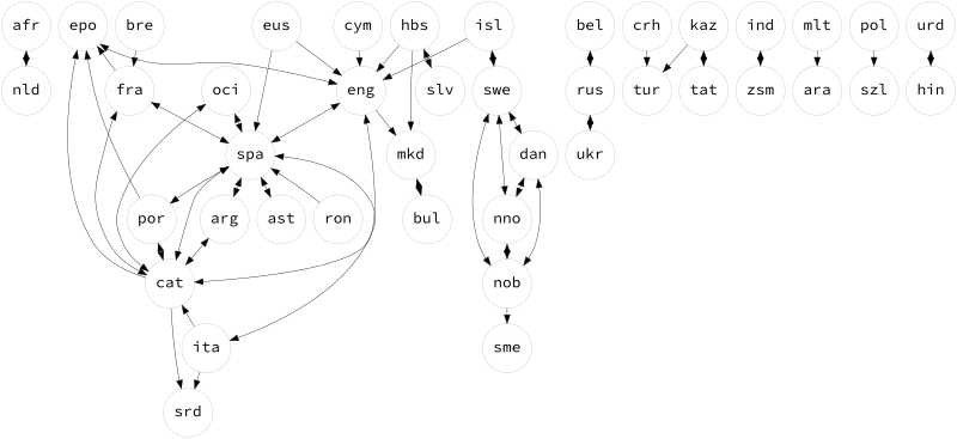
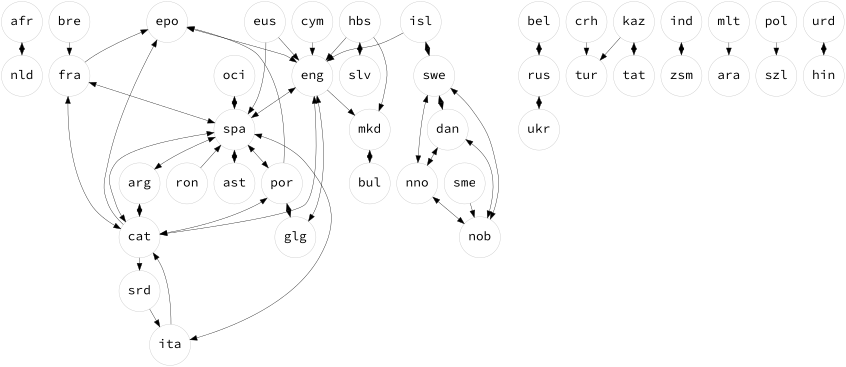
  digraph {
    fontname="Source Code Pro"
    node [color=gray fontname="Source Code Pro" fontsize=36 shape=circle]
    edge [arrowsize=2 dir=both fontname="Source Code Pro"]
    afr
    nld
    arg
    cat
    ita
    srd
    bel
    rus
    ukr
    bre
    fra
    spa
    ast
    por
    ron
    crh
    tur
    cym
    eng
+   glg
    mkd
    dan
    nno
    nob
    epo
    eus
    hbs
    slv
    bul
    ind
    zsm
    isl
    swe
    kaz
    tat
    mlt
    ara
    oci
    pol
    szl
    sme
    urd
    hin
    afr -> nld
    arg -> cat
    cat -> ita [dir=back]
    cat -> srd [dir=""]
-   ita -> srd [dir=""]
+   srd -> ita [dir=""]
    bel -> rus
    rus -> ukr
    bre -> fra [dir=""]
    fra -> cat
    fra -> spa
    spa -> arg
    spa -> cat
    spa -> ita
    spa -> ast
    spa -> por
    spa -> ron [dir=back]
    por -> cat
+   por -> glg
    crh -> tur [dir=""]
    cym -> eng [dir=""]
    eng -> cat
    eng -> spa
+   eng -> glg
    eng -> mkd [dir=""]
    mkd -> bul
    dan -> nno
    dan -> nob
    nno -> nob
    epo -> cat [dir=back]
    epo -> fra [dir=back]
    epo -> por [dir=back]
    epo -> eng
    eus -> spa [dir=""]
    eus -> eng [dir=""]
    hbs -> eng [dir=""]
    hbs -> mkd [dir=""]
    hbs -> slv
    ind -> zsm
    isl -> eng [dir=""]
    isl -> swe
    swe -> dan
    swe -> nno
    swe -> nob
    kaz -> tur [dir=""]
    kaz -> tat
    mlt -> ara [dir=""]
-   oci -> cat
    oci -> spa
    pol -> szl [dir=""]
-   nob -> sme [dir=""]
+   sme -> nob [dir=""]
    urd -> hin
  }
